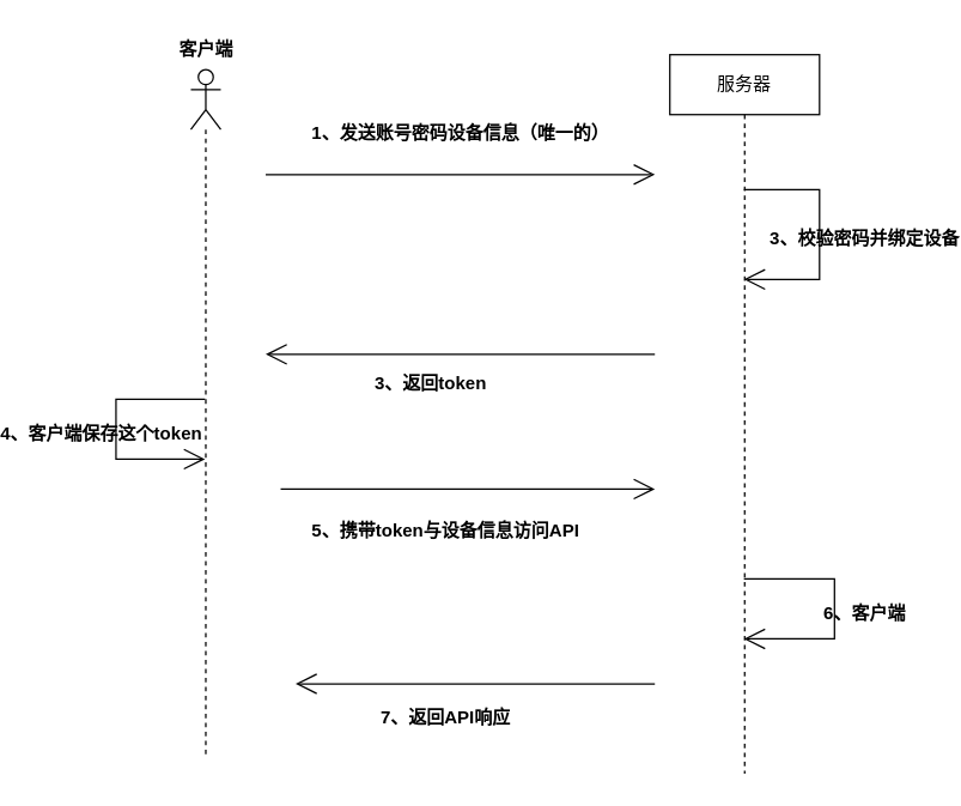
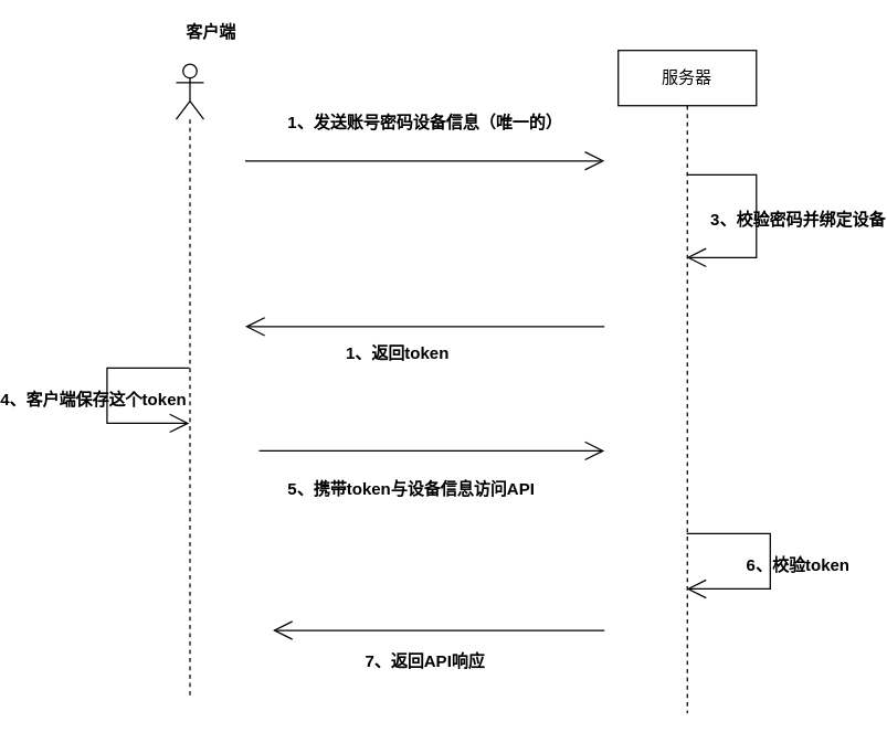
  <mxCell id="0" />
  <mxCell id="1" parent="0" />
  <mxCell id="2" value="" style="shape=umlLifeline;perimeter=lifelinePerimeter;whiteSpace=wrap;html=1;container=1;dropTarget=0;collapsible=0;recursiveResize=0;outlineConnect=0;portConstraint=eastwest;newEdgeStyle={&quot;edgeStyle&quot;:&quot;elbowEdgeStyle&quot;,&quot;elbow&quot;:&quot;vertical&quot;,&quot;curved&quot;:0,&quot;rounded&quot;:0};participant=umlActor;" vertex="1" parent="1"><mxGeometry x="120" y="46" width="20" height="460" as="geometry" /></mxCell>
  <mxCell id="3" value="服务器" style="shape=umlLifeline;perimeter=lifelinePerimeter;whiteSpace=wrap;html=1;container=1;dropTarget=0;collapsible=0;recursiveResize=0;outlineConnect=0;portConstraint=eastwest;newEdgeStyle={&quot;edgeStyle&quot;:&quot;elbowEdgeStyle&quot;,&quot;elbow&quot;:&quot;vertical&quot;,&quot;curved&quot;:0,&quot;rounded&quot;:0};" vertex="1" parent="1"><mxGeometry x="440" y="36" width="100" height="480" as="geometry" /></mxCell>
- <mxCell id="4" value="客户端" style="text;align=center;fontStyle=1;verticalAlign=middle;spacingLeft=3;spacingRight=3;strokeColor=none;rotatable=0;points=[[0,0.5],[1,0.5]];portConstraint=eastwest;html=1;" vertex="1" parent="1"><mxGeometry x="90" y="20" width="80" height="26" as="geometry" /></mxCell>
+ <mxCell id="4" value="客户端" style="text;align=center;fontStyle=1;verticalAlign=middle;spacingLeft=3;spacingRight=3;strokeColor=none;rotatable=0;points=[[0,0.5],[1,0.5]];portConstraint=eastwest;html=1;" vertex="1" parent="1"><mxGeometry x="105" y="10" width="80" height="26" as="geometry" /></mxCell>
  <mxCell id="5" value="" style="endArrow=open;endFill=1;endSize=12;html=1;rounded=0;" edge="1" parent="1"><mxGeometry width="160" relative="1" as="geometry"><mxPoint x="170" y="116" as="sourcePoint" /><mxPoint x="430" y="116" as="targetPoint" /></mxGeometry></mxCell>
  <mxCell id="6" value="1、发送账号密码设备信息（唯一的）" style="text;align=center;fontStyle=1;verticalAlign=middle;spacingLeft=3;spacingRight=3;strokeColor=none;rotatable=0;points=[[0,0.5],[1,0.5]];portConstraint=eastwest;html=1;" vertex="1" parent="1"><mxGeometry x="260" y="76" width="80" height="26" as="geometry" /></mxCell>
  <mxCell id="7" value="" style="endArrow=open;endFill=1;endSize=12;html=1;rounded=0;" edge="1" parent="1" source="3" target="3"><mxGeometry width="160" relative="1" as="geometry"><mxPoint x="520" y="116" as="sourcePoint" /><mxPoint x="550" y="176" as="targetPoint" /><Array as="points"><mxPoint x="540" y="126" /><mxPoint x="540" y="186" /></Array></mxGeometry></mxCell>
  <mxCell id="8" value="3、校验密码并绑定设备" style="text;align=center;fontStyle=1;verticalAlign=middle;spacingLeft=3;spacingRight=3;strokeColor=none;rotatable=0;points=[[0,0.5],[1,0.5]];portConstraint=eastwest;html=1;" vertex="1" parent="1"><mxGeometry x="530" y="146" width="80" height="26" as="geometry" /></mxCell>
  <mxCell id="9" value="" style="endArrow=open;endFill=1;endSize=12;html=1;rounded=0;" edge="1" parent="1"><mxGeometry width="160" relative="1" as="geometry"><mxPoint x="430" y="236" as="sourcePoint" /><mxPoint x="170" y="236" as="targetPoint" /></mxGeometry></mxCell>
- <mxCell id="10" value="3、返回token" style="text;align=center;fontStyle=1;verticalAlign=middle;spacingLeft=3;spacingRight=3;strokeColor=none;rotatable=0;points=[[0,0.5],[1,0.5]];portConstraint=eastwest;html=1;" vertex="1" parent="1"><mxGeometry x="240" y="243" width="80" height="26" as="geometry" /></mxCell>
+ <mxCell id="10" value="1、返回token" style="text;align=center;fontStyle=1;verticalAlign=middle;spacingLeft=3;spacingRight=3;strokeColor=none;rotatable=0;points=[[0,0.5],[1,0.5]];portConstraint=eastwest;html=1;" vertex="1" parent="1"><mxGeometry x="240" y="243" width="80" height="26" as="geometry" /></mxCell>
  <mxCell id="11" value="" style="endArrow=open;endFill=1;endSize=12;html=1;rounded=0;" edge="1" parent="1"><mxGeometry width="160" relative="1" as="geometry"><mxPoint x="180" y="326" as="sourcePoint" /><mxPoint x="430" y="326" as="targetPoint" /></mxGeometry></mxCell>
  <mxCell id="12" value="5、携带token与设备信息访问API" style="text;align=center;fontStyle=1;verticalAlign=middle;spacingLeft=3;spacingRight=3;strokeColor=none;rotatable=0;points=[[0,0.5],[1,0.5]];portConstraint=eastwest;html=1;" vertex="1" parent="1"><mxGeometry x="250" y="341" width="80" height="26" as="geometry" /></mxCell>
  <mxCell id="13" value="" style="endArrow=open;endFill=1;endSize=12;html=1;rounded=0;" edge="1" parent="1" source="2" target="2"><mxGeometry width="160" relative="1" as="geometry"><mxPoint x="80" y="246" as="sourcePoint" /><mxPoint x="70" y="306" as="targetPoint" /><Array as="points"><mxPoint x="70" y="266" /><mxPoint x="70" y="306" /></Array></mxGeometry></mxCell>
  <mxCell id="14" value="4、客户端保存这个token" style="text;align=center;fontStyle=1;verticalAlign=middle;spacingLeft=3;spacingRight=3;strokeColor=none;rotatable=0;points=[[0,0.5],[1,0.5]];portConstraint=eastwest;html=1;" vertex="1" parent="1"><mxGeometry x="20" y="276" width="80" height="26" as="geometry" /></mxCell>
  <mxCell id="15" value="" style="endArrow=open;endFill=1;endSize=12;html=1;rounded=0;" edge="1" parent="1" source="3" target="3"><mxGeometry width="160" relative="1" as="geometry"><mxPoint x="500" y="396" as="sourcePoint" /><mxPoint x="660" y="396" as="targetPoint" /><Array as="points"><mxPoint x="550" y="386" /><mxPoint x="550" y="426" /></Array></mxGeometry></mxCell>
- <mxCell id="16" value="6、客户端" style="text;align=center;fontStyle=1;verticalAlign=middle;spacingLeft=3;spacingRight=3;strokeColor=none;rotatable=0;points=[[0,0.5],[1,0.5]];portConstraint=eastwest;html=1;" vertex="1" parent="1"><mxGeometry x="530" y="396" width="80" height="26" as="geometry" /></mxCell>
+ <mxCell id="16" value="6、校验token" style="text;align=center;fontStyle=1;verticalAlign=middle;spacingLeft=3;spacingRight=3;strokeColor=none;rotatable=0;points=[[0,0.5],[1,0.5]];portConstraint=eastwest;html=1;" vertex="1" parent="1"><mxGeometry x="530" y="396" width="80" height="26" as="geometry" /></mxCell>
  <mxCell id="17" value="" style="endArrow=open;endFill=1;endSize=12;html=1;rounded=0;" edge="1" parent="1"><mxGeometry width="160" relative="1" as="geometry"><mxPoint x="430" y="456" as="sourcePoint" /><mxPoint x="190" y="456" as="targetPoint" /></mxGeometry></mxCell>
- <mxCell id="18" value="7、返回API响应" style="text;align=center;fontStyle=1;verticalAlign=middle;spacingLeft=3;spacingRight=3;strokeColor=none;rotatable=0;points=[[0,0.5],[1,0.5]];portConstraint=eastwest;html=1;" vertex="1" parent="1"><mxGeometry x="250" y="466" width="80" height="26" as="geometry" /></mxCell>
+ <mxCell id="18" value="7、返回API响应" style="text;align=center;fontStyle=1;verticalAlign=middle;spacingLeft=3;spacingRight=3;strokeColor=none;rotatable=0;points=[[0,0.5],[1,0.5]];portConstraint=eastwest;html=1;" vertex="1" parent="1"><mxGeometry x="260" y="466" width="80" height="26" as="geometry" /></mxCell>
